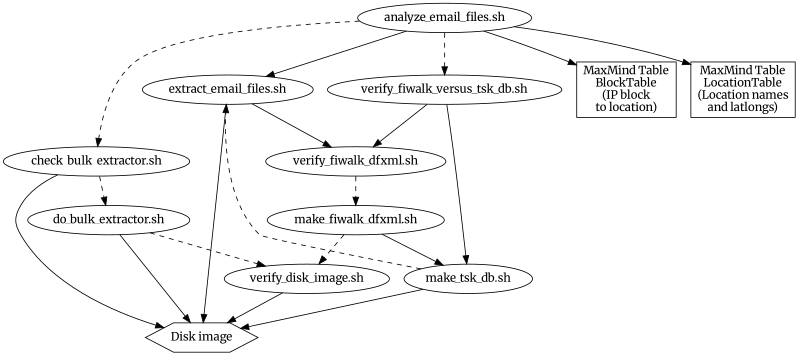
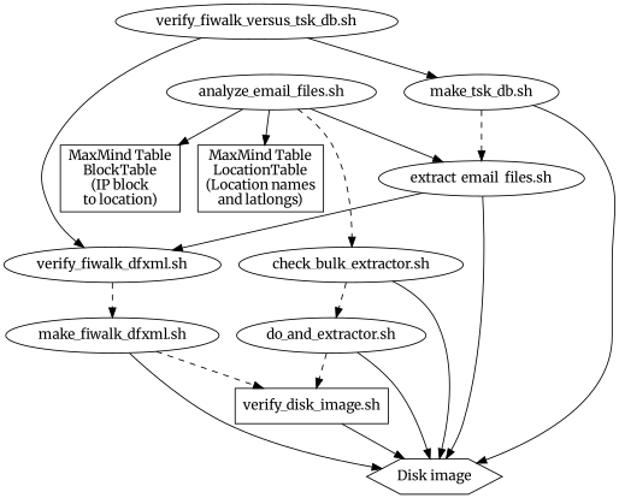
  digraph {
    fontname=Merriweather
    node [fontname=Merriweather]
    edge [fontname=Merriweather]
    n1 [label="analyze_email_files.sh"]
    n2 [label="check_bulk_extractor.sh"]
    n3 [label="extract_email_files.sh"]
    n4 [label="MaxMind Table\nBlockTable\n(IP block\nto location)" shape=rectangle]
    n5 [label="MaxMind Table\nLocationTable\n(Location names\nand latlongs)" shape=rectangle]
    n6 [label="verify_fiwalk_versus_tsk_db.sh"]
    n7 [label="Disk image" shape=hexagon]
-   n8 [label="do_bulk_extractor.sh"]
+   n8 [label="do_and_extractor.sh"]
    n9 [label="verify_fiwalk_dfxml.sh"]
    n10 [label="make_tsk_db.sh"]
-   n11 [label="verify_disk_image.sh"]
+   n11 [label="verify_disk_image.sh" shape=box]
    n12 [label="make_fiwalk_dfxml.sh"]
    n1 -> n2 [style=dashed]
    n1 -> n3
    n1 -> n4
    n1 -> n5
-   n1 -> n6 [style=dashed]
    n2 -> n7
    n2 -> n8 [style=dashed]
    n3 -> n7
    n3 -> n9
    n6 -> n9
    n6 -> n10
    n8 -> n7
    n8 -> n11 [style=dashed]
    n9 -> n12 [style=dashed]
    n10 -> n3 [style=dashed]
    n10 -> n7
    n11 -> n7
-   n12 -> n10
+   n12 -> n7
    n12 -> n11 [style=dashed]
  }
